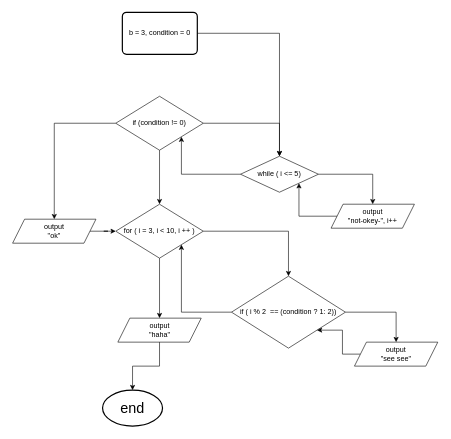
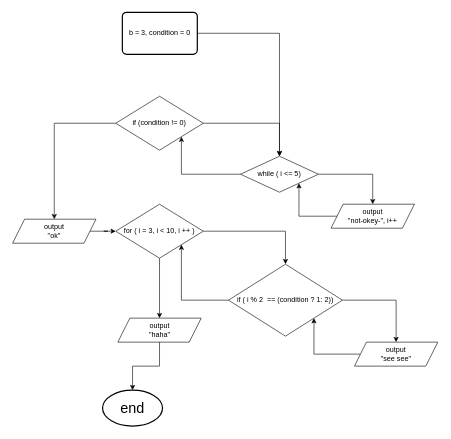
  <mxCell id="0" />
  <mxCell id="1" parent="0" />
  <mxCell id="2" value="&lt;font style=&quot;font-size: 24px;&quot;&gt;end&lt;/font&gt;" style="strokeWidth=2;html=1;shape=mxgraph.flowchart.start_1;whiteSpace=wrap;" vertex="1" parent="1"><mxGeometry x="170" y="650" width="100" height="60" as="geometry" /></mxCell>
  <mxCell id="3" style="edgeStyle=orthogonalEdgeStyle;rounded=0;orthogonalLoop=1;jettySize=auto;html=1;" edge="1" parent="1" source="4" target="13"><mxGeometry relative="1" as="geometry" /></mxCell>
  <mxCell id="4" value="b = 3, condition = 0" style="rounded=1;whiteSpace=wrap;html=1;absoluteArcSize=1;arcSize=14;strokeWidth=2;" vertex="1" parent="1"><mxGeometry x="203" y="20" width="125" height="70" as="geometry" /></mxCell>
  <mxCell id="5" style="edgeStyle=orthogonalEdgeStyle;rounded=0;orthogonalLoop=1;jettySize=auto;html=1;entryX=0.5;entryY=0;entryDx=0;entryDy=0;" edge="1" parent="1" source="8" target="10"><mxGeometry relative="1" as="geometry" /></mxCell>
  <mxCell id="6" style="edgeStyle=orthogonalEdgeStyle;rounded=0;orthogonalLoop=1;jettySize=auto;html=1;entryX=0.5;entryY=0;entryDx=0;entryDy=0;" edge="1" parent="1" source="8" target="13"><mxGeometry relative="1" as="geometry" /></mxCell>
- <mxCell id="7" style="edgeStyle=orthogonalEdgeStyle;rounded=0;orthogonalLoop=1;jettySize=auto;html=1;entryX=0.5;entryY=0;entryDx=0;entryDy=0;" edge="1" parent="1" source="8" target="18"><mxGeometry relative="1" as="geometry" /></mxCell>
  <mxCell id="8" value="if (condition != 0)" style="rhombus;whiteSpace=wrap;html=1;" vertex="1" parent="1"><mxGeometry x="192" y="160" width="146" height="90" as="geometry" /></mxCell>
  <mxCell id="9" style="edgeStyle=orthogonalEdgeStyle;rounded=0;orthogonalLoop=1;jettySize=auto;html=1;entryX=0;entryY=0.5;entryDx=0;entryDy=0;" edge="1" parent="1" source="10" target="18"><mxGeometry relative="1" as="geometry" /></mxCell>
  <mxCell id="10" value="output&lt;br&gt;&quot;ok&quot;" style="shape=parallelogram;perimeter=parallelogramPerimeter;whiteSpace=wrap;html=1;fixedSize=1;" vertex="1" parent="1"><mxGeometry x="20" y="365" width="139" height="40" as="geometry" /></mxCell>
  <mxCell id="11" style="edgeStyle=orthogonalEdgeStyle;rounded=0;orthogonalLoop=1;jettySize=auto;html=1;entryX=0.5;entryY=0;entryDx=0;entryDy=0;" edge="1" parent="1" source="13" target="15"><mxGeometry relative="1" as="geometry" /></mxCell>
  <mxCell id="12" style="edgeStyle=orthogonalEdgeStyle;rounded=0;orthogonalLoop=1;jettySize=auto;html=1;entryX=1;entryY=1;entryDx=0;entryDy=0;" edge="1" parent="1" source="13" target="8"><mxGeometry relative="1" as="geometry" /></mxCell>
  <mxCell id="13" value="while ( i &amp;lt;= 5)" style="rhombus;whiteSpace=wrap;html=1;" vertex="1" parent="1"><mxGeometry x="400" y="260" width="130" height="60" as="geometry" /></mxCell>
  <mxCell id="14" style="edgeStyle=orthogonalEdgeStyle;rounded=0;orthogonalLoop=1;jettySize=auto;html=1;entryX=1;entryY=1;entryDx=0;entryDy=0;" edge="1" parent="1" source="15" target="13"><mxGeometry relative="1" as="geometry" /></mxCell>
  <mxCell id="15" value="output&lt;br&gt;&quot;not-okey-&quot;, i++" style="shape=parallelogram;perimeter=parallelogramPerimeter;whiteSpace=wrap;html=1;fixedSize=1;" vertex="1" parent="1"><mxGeometry x="551" y="340" width="139" height="40" as="geometry" /></mxCell>
  <mxCell id="16" style="edgeStyle=orthogonalEdgeStyle;rounded=0;orthogonalLoop=1;jettySize=auto;html=1;" edge="1" parent="1" source="18" target="21"><mxGeometry relative="1" as="geometry" /></mxCell>
  <mxCell id="17" style="edgeStyle=orthogonalEdgeStyle;rounded=0;orthogonalLoop=1;jettySize=auto;html=1;entryX=0.5;entryY=0;entryDx=0;entryDy=0;" edge="1" parent="1" source="18" target="24"><mxGeometry relative="1" as="geometry" /></mxCell>
  <mxCell id="18" value="for ( i = 3, i &amp;lt; 10, i ++ )" style="rhombus;whiteSpace=wrap;html=1;" vertex="1" parent="1"><mxGeometry x="192" y="340" width="146" height="90" as="geometry" /></mxCell>
  <mxCell id="19" style="edgeStyle=orthogonalEdgeStyle;rounded=0;orthogonalLoop=1;jettySize=auto;html=1;entryX=0.5;entryY=0;entryDx=0;entryDy=0;" edge="1" parent="1" source="21" target="23"><mxGeometry relative="1" as="geometry" /></mxCell>
  <mxCell id="20" style="edgeStyle=orthogonalEdgeStyle;rounded=0;orthogonalLoop=1;jettySize=auto;html=1;entryX=1;entryY=1;entryDx=0;entryDy=0;" edge="1" parent="1" source="21" target="18"><mxGeometry relative="1" as="geometry" /></mxCell>
- <mxCell id="21" value="if ( i % 2&amp;nbsp; == (condition ? 1: 2))" style="rhombus;whiteSpace=wrap;html=1;" vertex="1" parent="1"><mxGeometry x="385" y="460" width="190" height="120" as="geometry" /></mxCell>
+ <mxCell id="21" value="if ( i % 2&amp;nbsp; == (condition ? 1: 2))" style="rhombus;whiteSpace=wrap;html=1;" vertex="1" parent="1"><mxGeometry x="380" y="440" width="190" height="120" as="geometry" /></mxCell>
  <mxCell id="22" style="edgeStyle=orthogonalEdgeStyle;rounded=0;orthogonalLoop=1;jettySize=auto;html=1;entryX=1;entryY=1;entryDx=0;entryDy=0;" edge="1" parent="1" source="23" target="21"><mxGeometry relative="1" as="geometry" /></mxCell>
  <mxCell id="23" value="output&lt;br&gt;&quot;see see&quot;" style="shape=parallelogram;perimeter=parallelogramPerimeter;whiteSpace=wrap;html=1;fixedSize=1;" vertex="1" parent="1"><mxGeometry x="590" y="570" width="139" height="40" as="geometry" /></mxCell>
  <mxCell id="24" value="output&lt;br&gt;&quot;haha&quot;" style="shape=parallelogram;perimeter=parallelogramPerimeter;whiteSpace=wrap;html=1;fixedSize=1;" vertex="1" parent="1"><mxGeometry x="195.5" y="530" width="139" height="40" as="geometry" /></mxCell>
  <mxCell id="25" style="edgeStyle=orthogonalEdgeStyle;rounded=0;orthogonalLoop=1;jettySize=auto;html=1;entryX=0.5;entryY=0;entryDx=0;entryDy=0;entryPerimeter=0;" edge="1" parent="1" source="24" target="2"><mxGeometry relative="1" as="geometry" /></mxCell>
